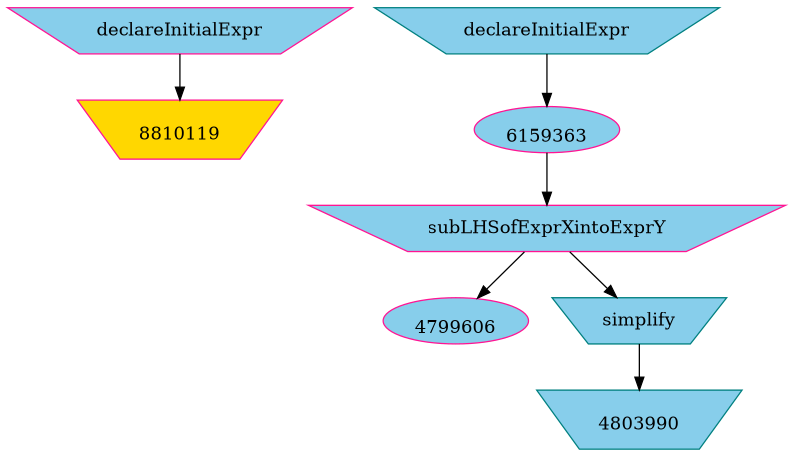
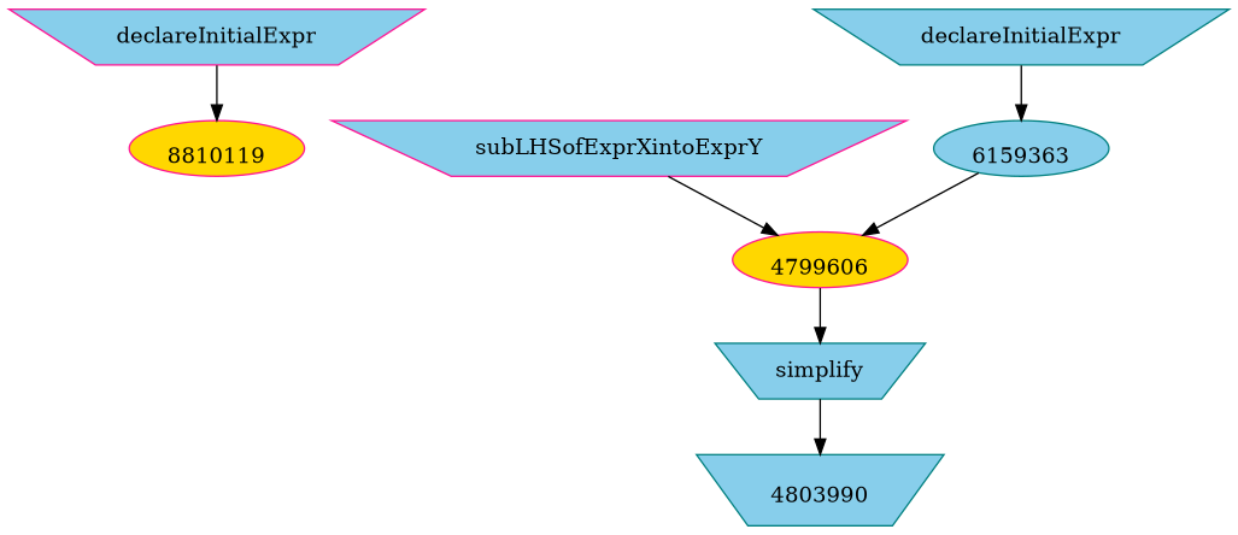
  digraph {
    fontsize=12
    node [color=deeppink fillcolor=skyblue shape=invtrapezium style=filled]
    n1 [label=declareInitialExpr]
-   8810119 [fillcolor=gold labelloc=b]
+   8810119 [fillcolor=gold labelloc=b shape=ellipse]
    n3 [label=subLHSofExprXintoExprY]
-   4799606 [labelloc=b shape=ellipse]
+   4799606 [fillcolor=gold labelloc=b shape=ellipse]
    n5 [color=teal label=declareInitialExpr]
-   6159363 [labelloc=b shape=ellipse]
+   6159363 [color=teal labelloc=b shape=ellipse]
    n7 [color=teal label=simplify]
    4803990 [color=teal labelloc=b]
    n1 -> 8810119
    n3 -> 4799606
-   n3 -> n7
+   4799606 -> n7
    n5 -> 6159363
-   6159363 -> n3
+   6159363 -> 4799606
    n7 -> 4803990
  }
